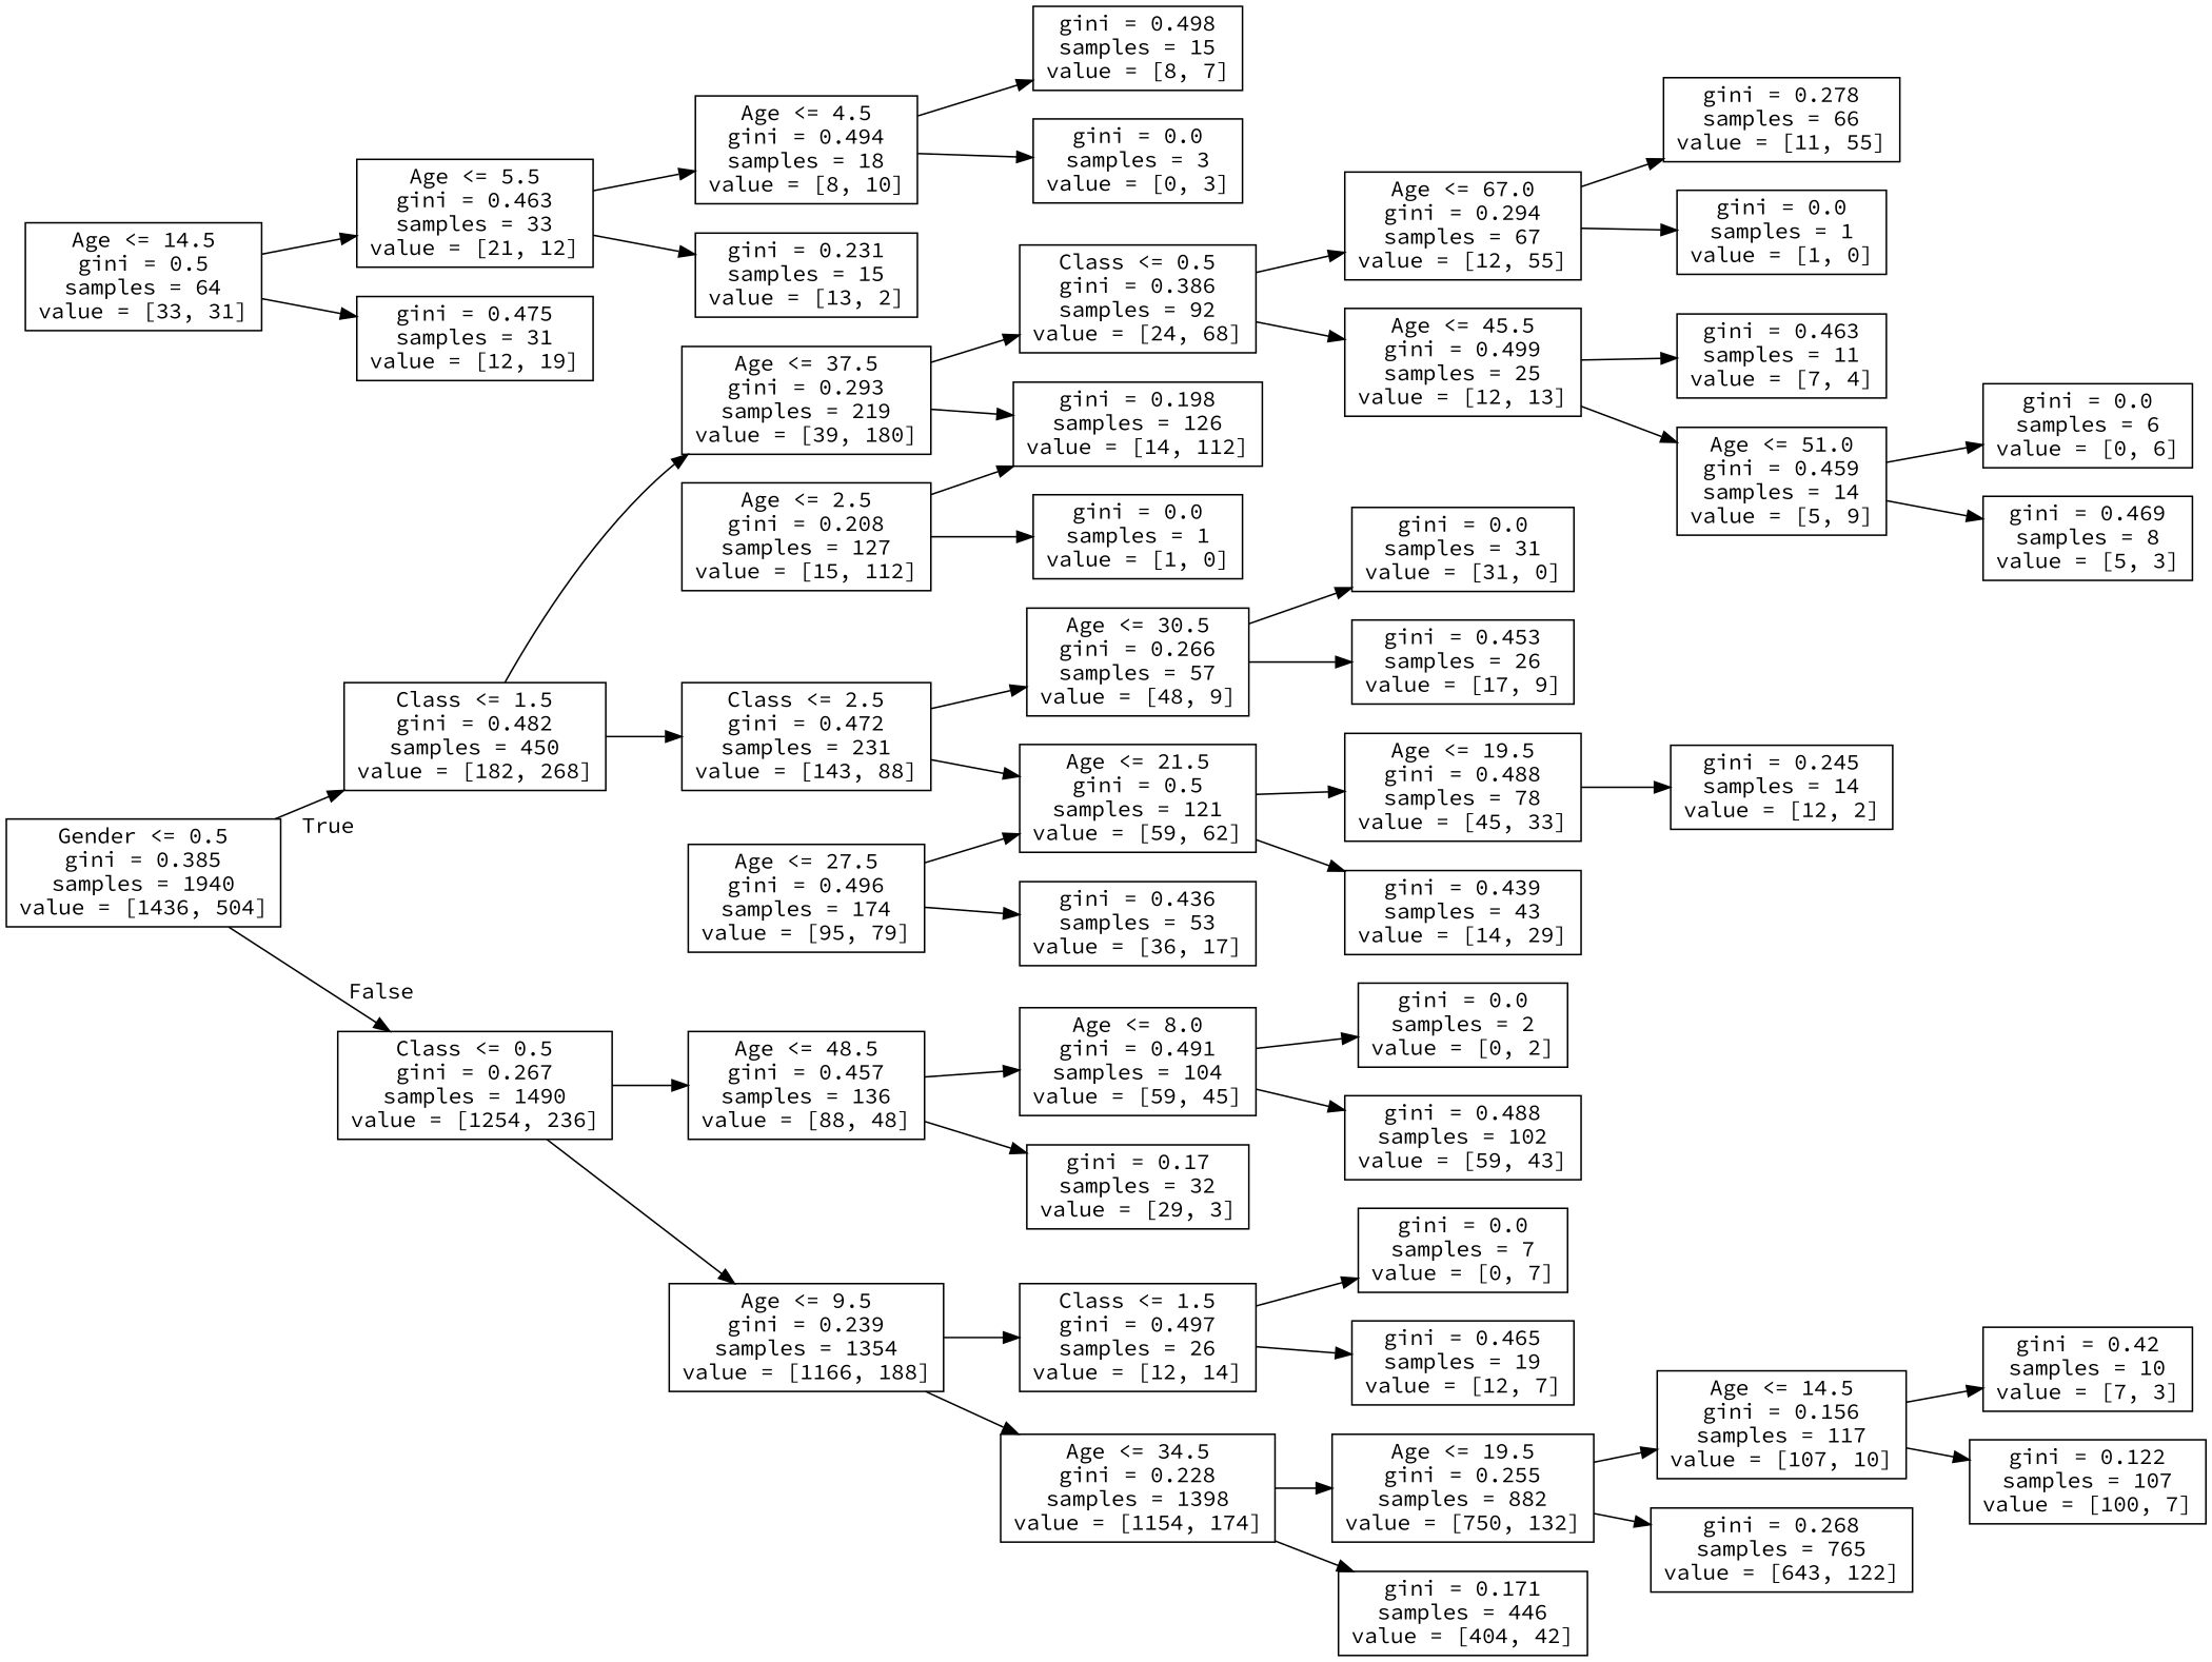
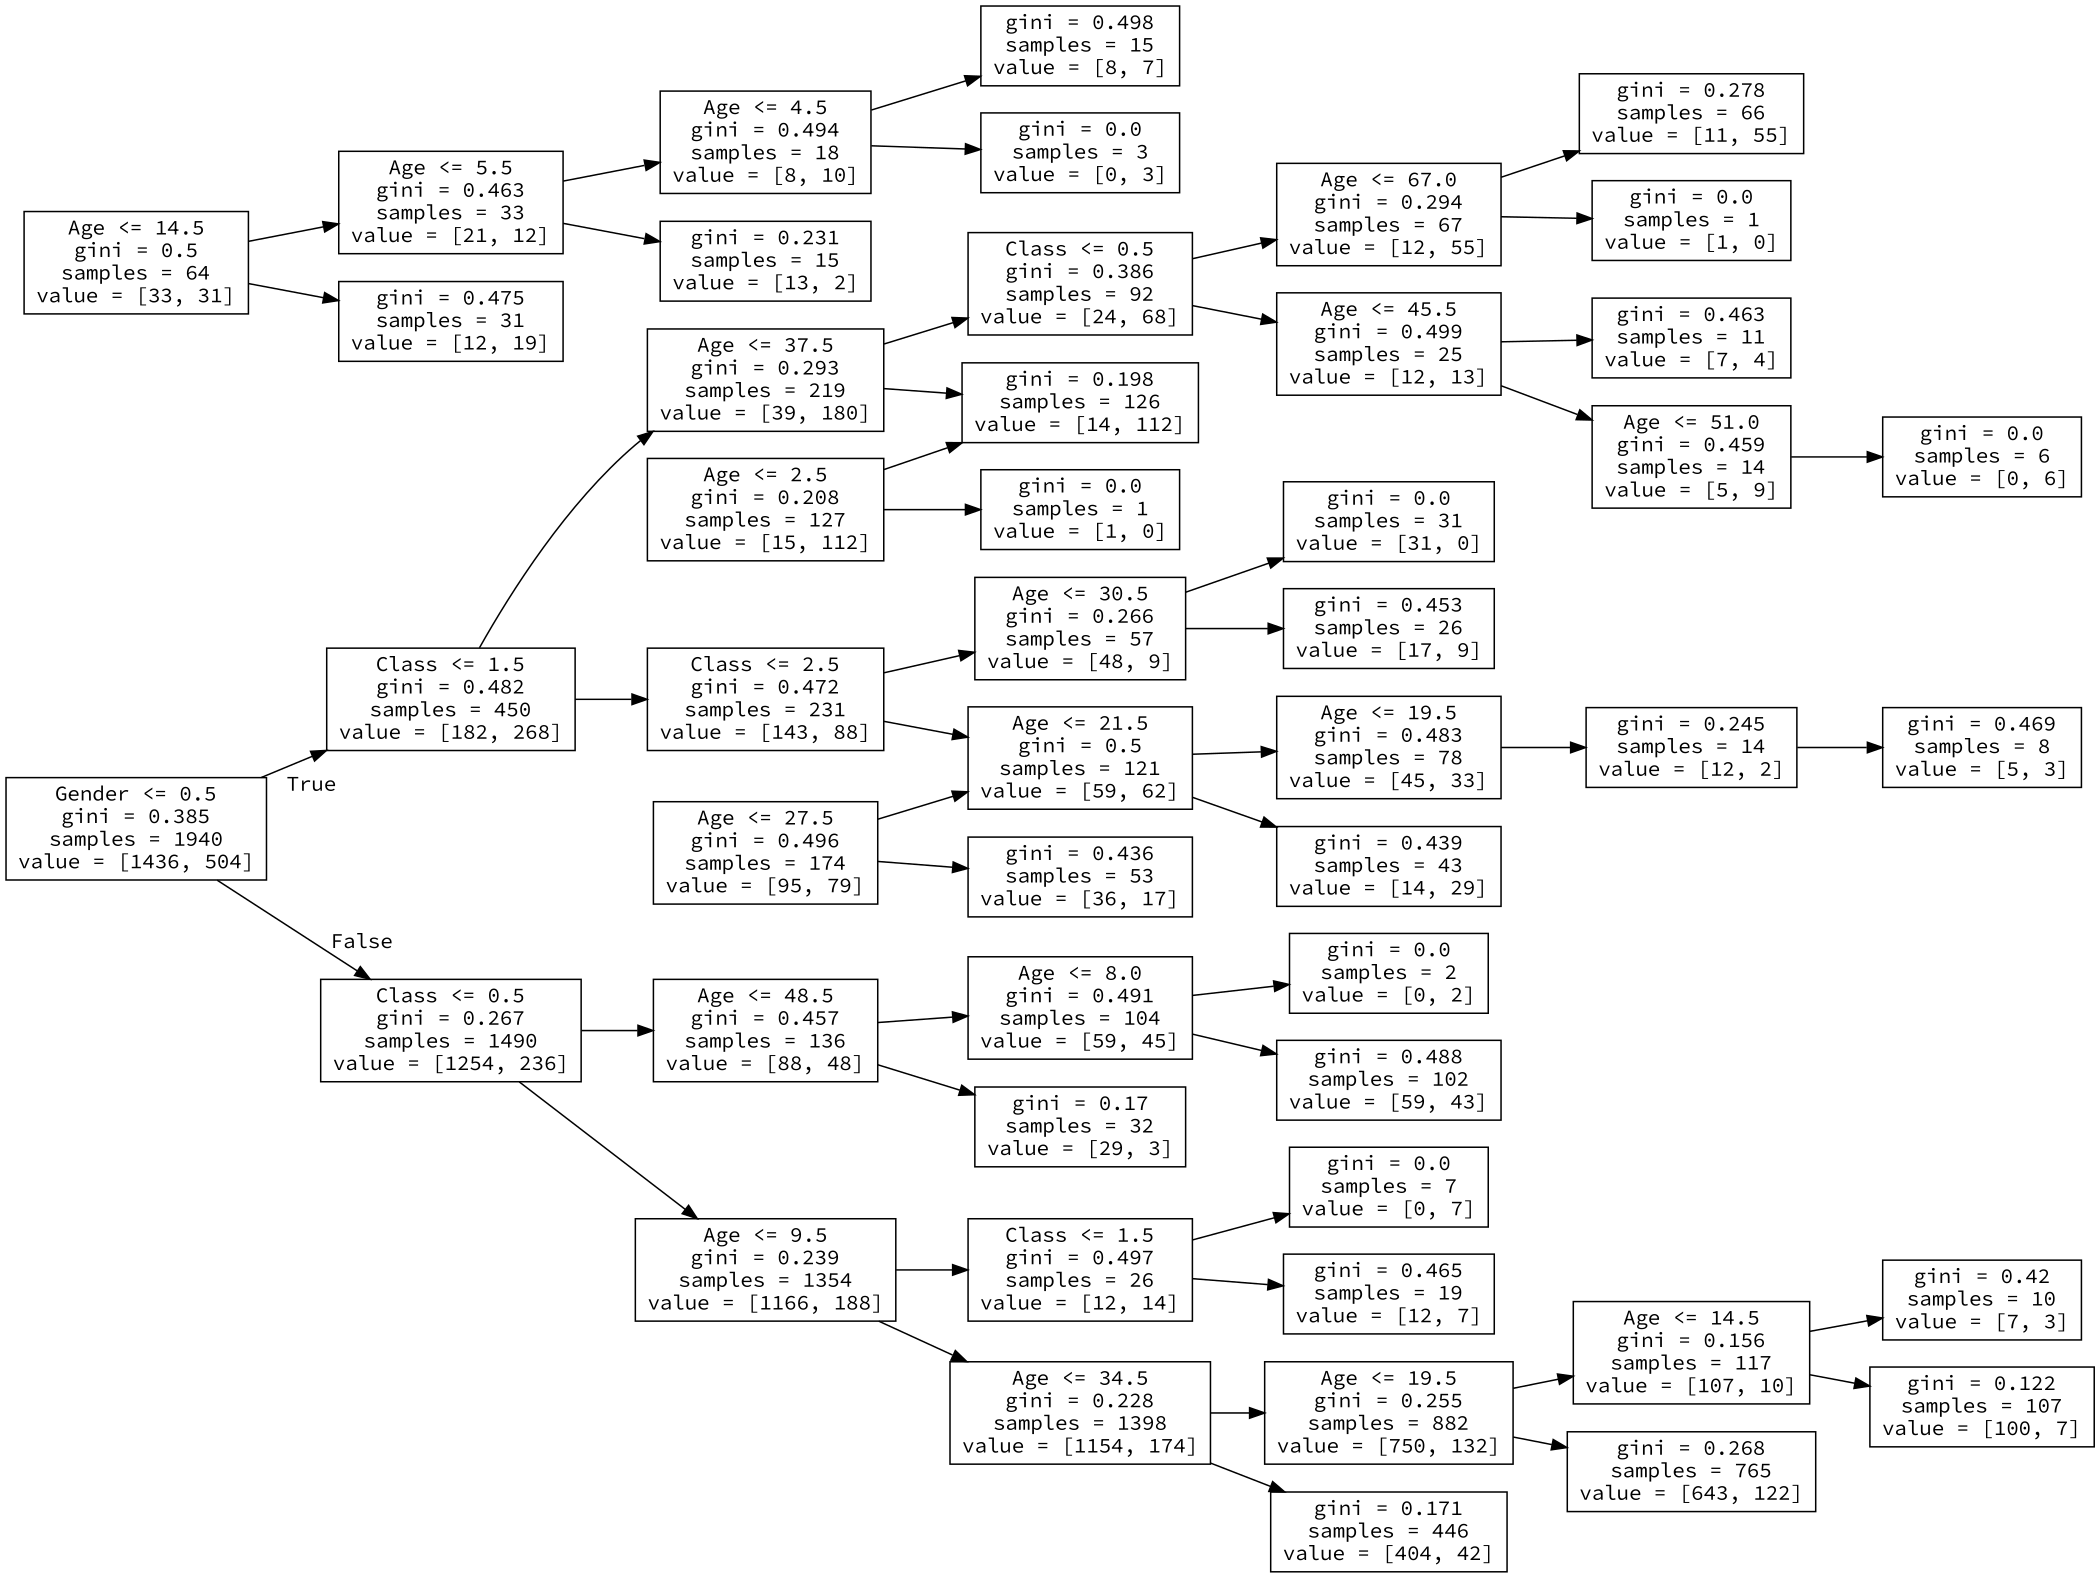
  digraph {
    fontname="Source Code Pro"
    rankdir=LR
    node [fontname="Source Code Pro" shape=box]
    edge [fontname="Source Code Pro"]
    n1 [label="Gender <= 0.5\ngini = 0.385\nsamples = 1940\nvalue = [1436, 504]"]
    n2 [label="Class <= 1.5\ngini = 0.482\nsamples = 450\nvalue = [182, 268]"]
    n3 [label="Class <= 0.5\ngini = 0.267\nsamples = 1490\nvalue = [1254, 236]"]
    n4 [label="Age <= 37.5\ngini = 0.293\nsamples = 219\nvalue = [39, 180]"]
    n5 [label="Class <= 2.5\ngini = 0.472\nsamples = 231\nvalue = [143, 88]"]
    n6 [label="Age <= 48.5\ngini = 0.457\nsamples = 136\nvalue = [88, 48]"]
    n7 [label="Age <= 9.5\ngini = 0.239\nsamples = 1354\nvalue = [1166, 188]"]
    n8 [label="Class <= 0.5\ngini = 0.386\nsamples = 92\nvalue = [24, 68]"]
    n9 [label="gini = 0.198\nsamples = 126\nvalue = [14, 112]"]
    n10 [label="Age <= 30.5\ngini = 0.266\nsamples = 57\nvalue = [48, 9]"]
    n11 [label="Age <= 21.5\ngini = 0.5\nsamples = 121\nvalue = [59, 62]"]
    n12 [label="Age <= 2.5\ngini = 0.208\nsamples = 127\nvalue = [15, 112]"]
    n13 [label="gini = 0.0\nsamples = 1\nvalue = [1, 0]"]
    n14 [label="Age <= 67.0\ngini = 0.294\nsamples = 67\nvalue = [12, 55]"]
    n15 [label="Age <= 45.5\ngini = 0.499\nsamples = 25\nvalue = [12, 13]"]
    n16 [label="gini = 0.278\nsamples = 66\nvalue = [11, 55]"]
    n17 [label="gini = 0.0\nsamples = 1\nvalue = [1, 0]"]
    n18 [label="gini = 0.463\nsamples = 11\nvalue = [7, 4]"]
    n19 [label="Age <= 51.0\ngini = 0.459\nsamples = 14\nvalue = [5, 9]"]
    n20 [label="gini = 0.0\nsamples = 6\nvalue = [0, 6]"]
    n21 [label="gini = 0.469\nsamples = 8\nvalue = [5, 3]"]
    n22 [label="Age <= 27.5\ngini = 0.496\nsamples = 174\nvalue = [95, 79]"]
    n23 [label="gini = 0.436\nsamples = 53\nvalue = [36, 17]"]
    n24 [label="gini = 0.0\nsamples = 31\nvalue = [31, 0]"]
    n25 [label="gini = 0.453\nsamples = 26\nvalue = [17, 9]"]
-   n26 [label="Age <= 19.5\ngini = 0.488\nsamples = 78\nvalue = [45, 33]"]
+   n26 [label="Age <= 19.5\ngini = 0.483\nsamples = 78\nvalue = [45, 33]"]
    n27 [label="gini = 0.439\nsamples = 43\nvalue = [14, 29]"]
    n28 [label="gini = 0.245\nsamples = 14\nvalue = [12, 2]"]
    n29 [label="Age <= 14.5\ngini = 0.5\nsamples = 64\nvalue = [33, 31]"]
    n30 [label="Age <= 5.5\ngini = 0.463\nsamples = 33\nvalue = [21, 12]"]
    n31 [label="gini = 0.475\nsamples = 31\nvalue = [12, 19]"]
    n32 [label="Age <= 4.5\ngini = 0.494\nsamples = 18\nvalue = [8, 10]"]
    n33 [label="gini = 0.231\nsamples = 15\nvalue = [13, 2]"]
    n34 [label="gini = 0.498\nsamples = 15\nvalue = [8, 7]"]
    n35 [label="gini = 0.0\nsamples = 3\nvalue = [0, 3]"]
    n36 [label="Age <= 8.0\ngini = 0.491\nsamples = 104\nvalue = [59, 45]"]
    n37 [label="gini = 0.17\nsamples = 32\nvalue = [29, 3]"]
    n38 [label="Class <= 1.5\ngini = 0.497\nsamples = 26\nvalue = [12, 14]"]
    n39 [label="Age <= 34.5\ngini = 0.228\nsamples = 1398\nvalue = [1154, 174]"]
    n40 [label="gini = 0.0\nsamples = 2\nvalue = [0, 2]"]
    n41 [label="gini = 0.488\nsamples = 102\nvalue = [59, 43]"]
    n42 [label="gini = 0.0\nsamples = 7\nvalue = [0, 7]"]
    n43 [label="gini = 0.465\nsamples = 19\nvalue = [12, 7]"]
    n44 [label="Age <= 19.5\ngini = 0.255\nsamples = 882\nvalue = [750, 132]"]
    n45 [label="gini = 0.171\nsamples = 446\nvalue = [404, 42]"]
    n46 [label="Age <= 14.5\ngini = 0.156\nsamples = 117\nvalue = [107, 10]"]
    n47 [label="gini = 0.268\nsamples = 765\nvalue = [643, 122]"]
    n48 [label="gini = 0.42\nsamples = 10\nvalue = [7, 3]"]
    n49 [label="gini = 0.122\nsamples = 107\nvalue = [100, 7]"]
    n1 -> n2 [headlabel=True labelangle=45 labeldistance=2.5]
    n1 -> n3 [headlabel=False labelangle=-45 labeldistance=2.5]
    n2 -> n4
    n2 -> n5
    n3 -> n6
    n3 -> n7
    n4 -> n8
    n4 -> n9
    n5 -> n10
    n5 -> n11
    n6 -> n36
    n6 -> n37
    n7 -> n38
    n7 -> n39
    n8 -> n14
    n8 -> n15
    n10 -> n24
    n10 -> n25
    n11 -> n26
    n11 -> n27
    n12 -> n9
    n12 -> n13
    n14 -> n16
    n14 -> n17
    n15 -> n18
    n15 -> n19
    n19 -> n20
-   n19 -> n21
+   n28 -> n21
    n22 -> n11
    n22 -> n23
    n26 -> n28
    n29 -> n30
    n29 -> n31
    n30 -> n32
    n30 -> n33
    n32 -> n34
    n32 -> n35
    n36 -> n40
    n36 -> n41
    n38 -> n42
    n38 -> n43
    n39 -> n44
    n39 -> n45
    n44 -> n46
    n44 -> n47
    n46 -> n48
    n46 -> n49
  }
